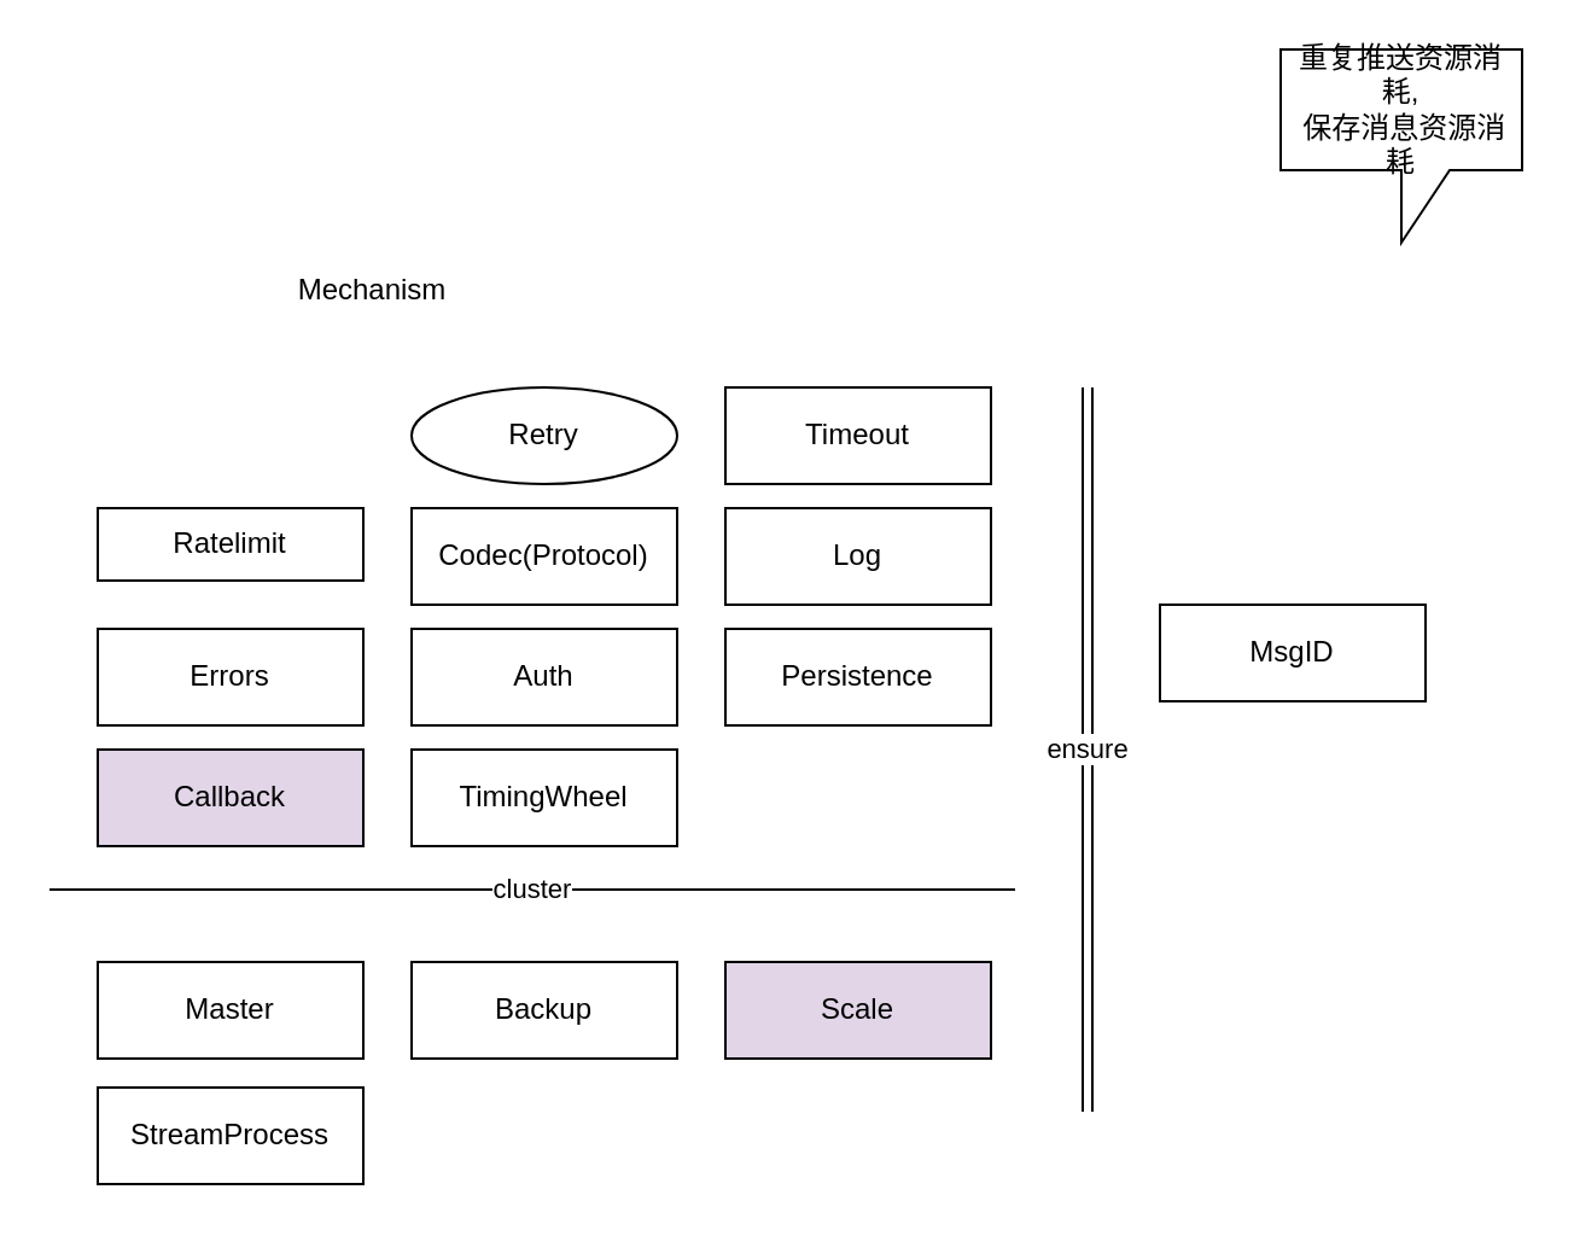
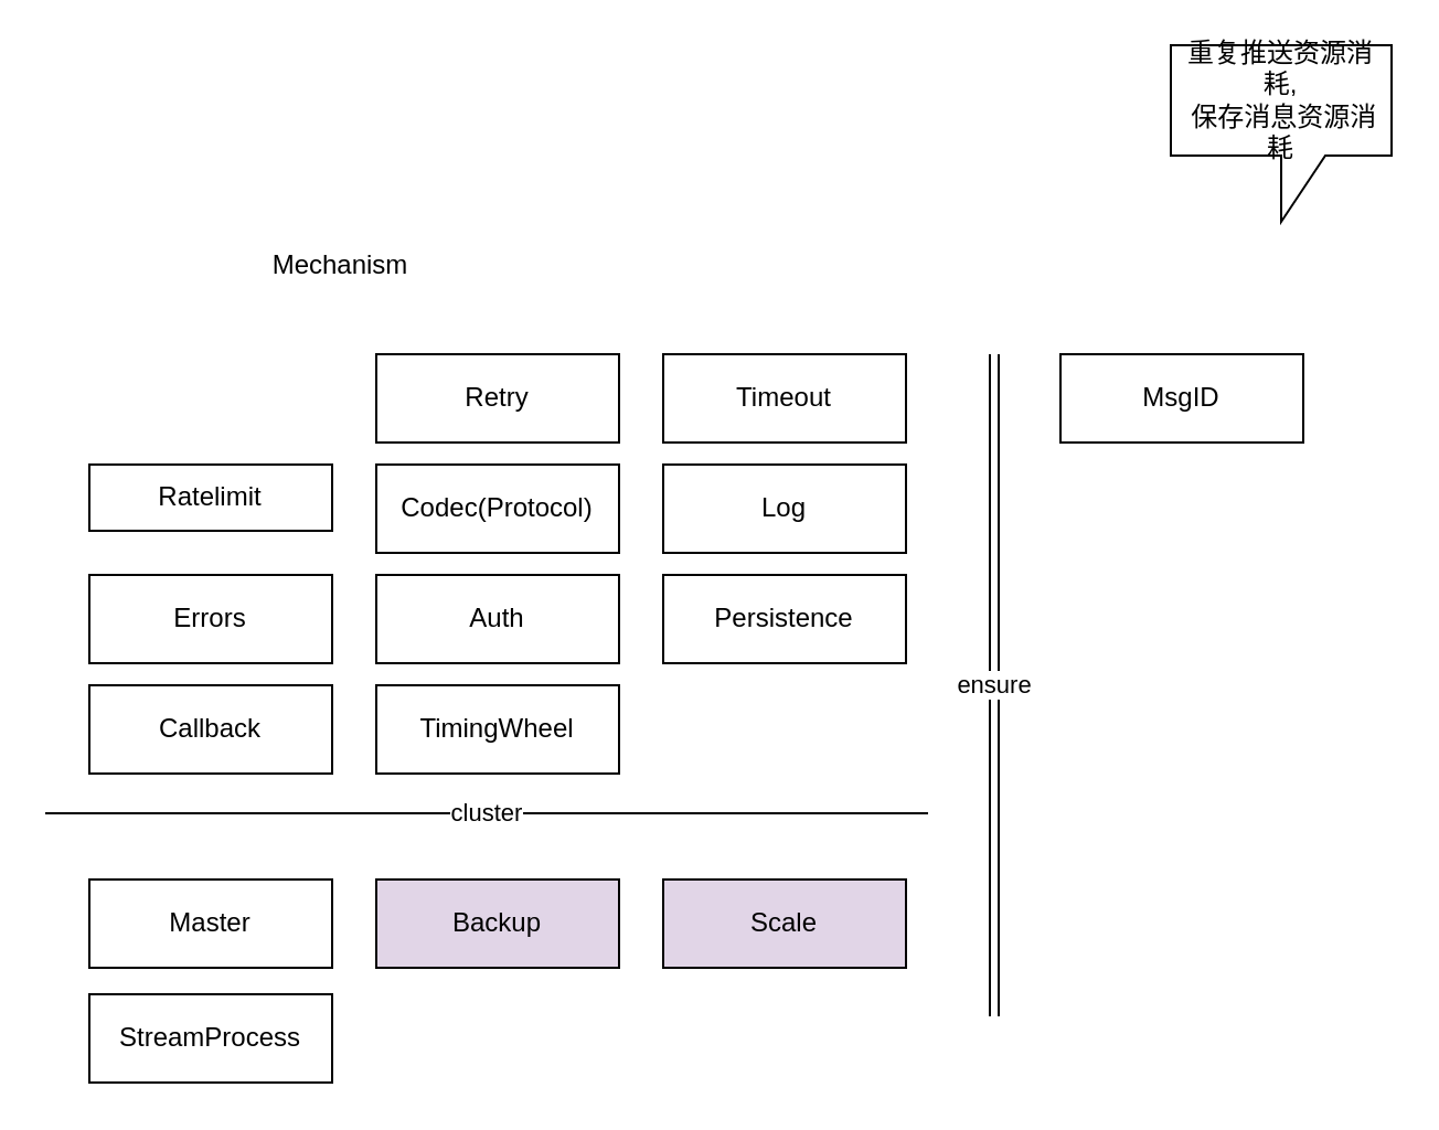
  <mxCell id="0" />
  <mxCell id="1" parent="0" />
  <mxCell id="2" value="Mechanism" style="text;html=1;strokeColor=none;fillColor=none;align=center;verticalAlign=middle;whiteSpace=wrap;rounded=0;" parent="1" vertex="1"><mxGeometry x="134" y="110" width="40" height="20" as="geometry" /></mxCell>
- <mxCell id="3" value="Retry" style="ellipse;whiteSpace=wrap;html=1;" parent="1" vertex="1"><mxGeometry x="170" y="160" width="110" height="40" as="geometry" /></mxCell>
+ <mxCell id="3" value="Retry" style="rounded=0;whiteSpace=wrap;html=1;" parent="1" vertex="1"><mxGeometry x="170" y="160" width="110" height="40" as="geometry" /></mxCell>
  <mxCell id="4" value="Ratelimit" style="rounded=0;whiteSpace=wrap;html=1;" parent="1" vertex="1"><mxGeometry x="40" y="210" width="110" height="30" as="geometry" /></mxCell>
  <mxCell id="5" value="Codec(Protocol)" style="rounded=0;whiteSpace=wrap;html=1;" parent="1" vertex="1"><mxGeometry x="170" y="210" width="110" height="40" as="geometry" /></mxCell>
  <mxCell id="6" value="Errors" style="rounded=0;whiteSpace=wrap;html=1;" parent="1" vertex="1"><mxGeometry x="40" y="260" width="110" height="40" as="geometry" /></mxCell>
  <mxCell id="7" value="Auth" style="rounded=0;whiteSpace=wrap;html=1;" parent="1" vertex="1"><mxGeometry x="170" y="260" width="110" height="40" as="geometry" /></mxCell>
  <mxCell id="8" value="Timeout" style="rounded=0;whiteSpace=wrap;html=1;" parent="1" vertex="1"><mxGeometry x="300" y="160" width="110" height="40" as="geometry" /></mxCell>
  <mxCell id="9" value="cluster" style="endArrow=none;html=1;" parent="1" edge="1"><mxGeometry width="50" height="50" relative="1" as="geometry"><mxPoint x="20" y="368" as="sourcePoint" /><mxPoint x="420" y="368" as="targetPoint" /></mxGeometry></mxCell>
  <mxCell id="10" value="Master" style="rounded=0;whiteSpace=wrap;html=1;" parent="1" vertex="1"><mxGeometry x="40" y="398" width="110" height="40" as="geometry" /></mxCell>
- <mxCell id="11" value="Backup" style="rounded=0;whiteSpace=wrap;html=1;" parent="1" vertex="1"><mxGeometry x="170" y="398" width="110" height="40" as="geometry" /></mxCell>
+ <mxCell id="11" value="Backup" style="rounded=0;whiteSpace=wrap;html=1;fillColor=#e1d5e7;" parent="1" vertex="1"><mxGeometry x="170" y="398" width="110" height="40" as="geometry" /></mxCell>
  <mxCell id="12" value="Log" style="rounded=0;whiteSpace=wrap;html=1;" parent="1" vertex="1"><mxGeometry x="300" y="210" width="110" height="40" as="geometry" /></mxCell>
  <mxCell id="13" value="Persistence" style="rounded=0;whiteSpace=wrap;html=1;" parent="1" vertex="1"><mxGeometry x="300" y="260" width="110" height="40" as="geometry" /></mxCell>
- <mxCell id="14" value="Callback" style="rounded=0;whiteSpace=wrap;html=1;fillColor=#e1d5e7;" parent="1" vertex="1"><mxGeometry x="40" y="310" width="110" height="40" as="geometry" /></mxCell>
+ <mxCell id="14" value="Callback" style="rounded=0;whiteSpace=wrap;html=1;" parent="1" vertex="1"><mxGeometry x="40" y="310" width="110" height="40" as="geometry" /></mxCell>
  <mxCell id="15" value="重复推送资源消耗,&lt;br&gt;&amp;nbsp;保存消息资源消耗" style="shape=callout;whiteSpace=wrap;html=1;perimeter=calloutPerimeter;" parent="1" vertex="1"><mxGeometry x="530" y="20" width="100" height="80" as="geometry" /></mxCell>
  <mxCell id="16" value="Scale" style="rounded=0;whiteSpace=wrap;html=1;fillColor=#e1d5e7;" vertex="1" parent="1"><mxGeometry x="300" y="398" width="110" height="40" as="geometry" /></mxCell>
  <mxCell id="17" value="StreamProcess" style="rounded=0;whiteSpace=wrap;html=1;" vertex="1" parent="1"><mxGeometry x="40" y="450" width="110" height="40" as="geometry" /></mxCell>
  <mxCell id="18" value="ensure" style="shape=link;html=1;" edge="1" parent="1"><mxGeometry width="50" height="50" relative="1" as="geometry"><mxPoint x="450" y="460" as="sourcePoint" /><mxPoint x="450" y="160" as="targetPoint" /><Array as="points"><mxPoint x="450" y="320" /></Array></mxGeometry></mxCell>
- <mxCell id="19" value="MsgID" style="rounded=0;whiteSpace=wrap;html=1;" vertex="1" parent="1"><mxGeometry x="480" y="250" width="110" height="40" as="geometry" /></mxCell>
+ <mxCell id="19" value="MsgID" style="rounded=0;whiteSpace=wrap;html=1;" vertex="1" parent="1"><mxGeometry x="480" y="160" width="110" height="40" as="geometry" /></mxCell>
  <mxCell id="20" value="TimingWheel" style="rounded=0;whiteSpace=wrap;html=1;" vertex="1" parent="1"><mxGeometry x="170" y="310" width="110" height="40" as="geometry" /></mxCell>
